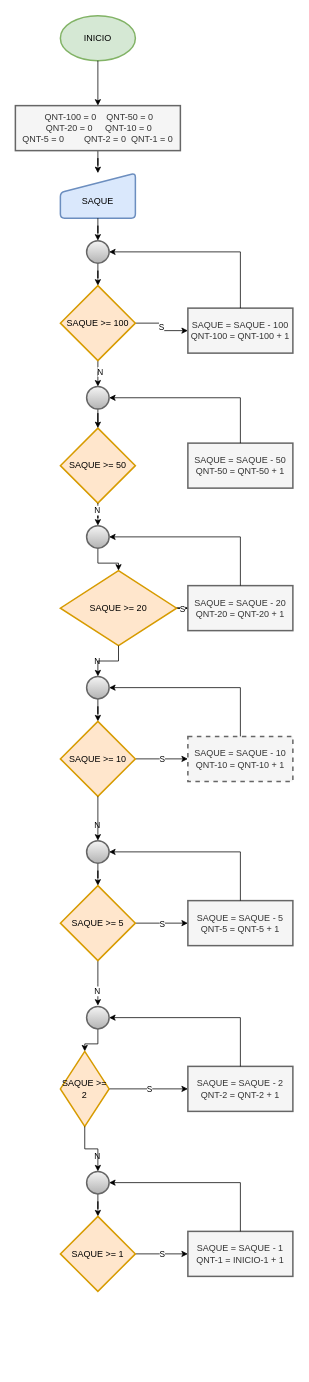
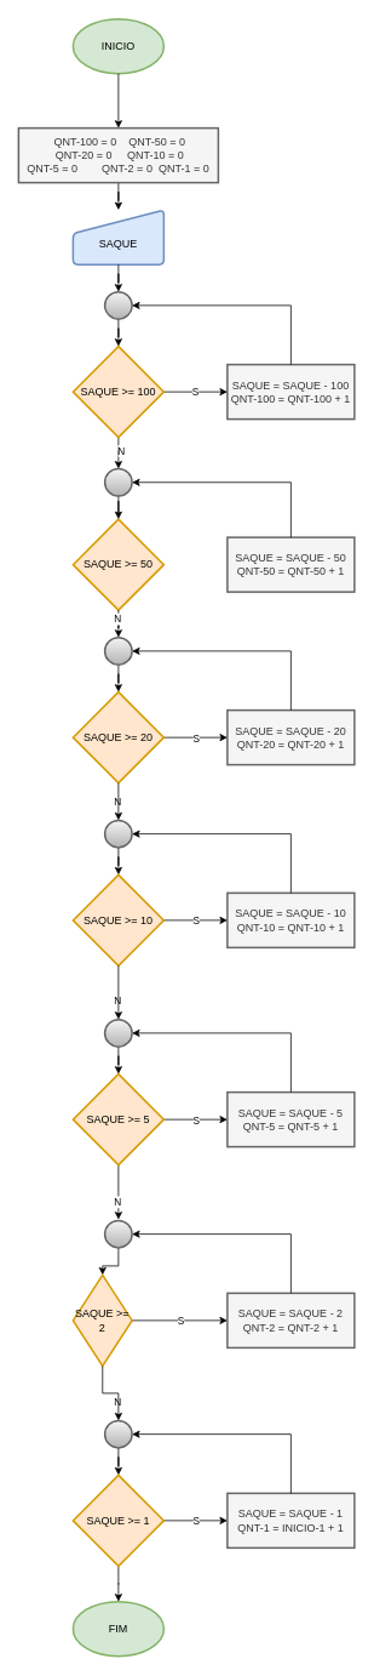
  <mxCell id="0" />
  <mxCell id="1" parent="0" />
  <mxCell id="2" value="" style="edgeStyle=orthogonalEdgeStyle;rounded=0;orthogonalLoop=1;jettySize=auto;html=1;" edge="1" parent="1" source="12" target="5"><mxGeometry relative="1" as="geometry" /></mxCell>
  <mxCell id="3" value="INICIO" style="strokeWidth=2;html=1;shape=mxgraph.flowchart.start_1;whiteSpace=wrap;fillColor=#d5e8d4;strokeColor=#82b366;" vertex="1" parent="1"><mxGeometry x="80" y="20" width="100" height="60" as="geometry" /></mxCell>
  <mxCell id="4" value="" style="edgeStyle=orthogonalEdgeStyle;rounded=0;orthogonalLoop=1;jettySize=auto;html=1;" edge="1" parent="1" source="23" target="9"><mxGeometry relative="1" as="geometry" /></mxCell>
  <mxCell id="5" value="&lt;div&gt;&lt;br&gt;&lt;/div&gt;SAQUE" style="html=1;strokeWidth=2;shape=manualInput;whiteSpace=wrap;rounded=1;size=26;arcSize=11;fillColor=#dae8fc;strokeColor=#6c8ebf;" vertex="1" parent="1"><mxGeometry x="80" y="230" width="100" height="60" as="geometry" /></mxCell>
  <mxCell id="6" value="S" style="edgeStyle=orthogonalEdgeStyle;rounded=0;orthogonalLoop=1;jettySize=auto;html=1;exitX=1;exitY=0.5;exitDx=0;exitDy=0;exitPerimeter=0;entryX=0;entryY=0.5;entryDx=0;entryDy=0;" edge="1" parent="1" source="9" target="10"><mxGeometry relative="1" as="geometry" /></mxCell>
  <mxCell id="7" value="" style="edgeStyle=orthogonalEdgeStyle;rounded=0;orthogonalLoop=1;jettySize=auto;html=1;" edge="1" parent="1" source="9" target="21"><mxGeometry relative="1" as="geometry" /></mxCell>
  <mxCell id="8" value="N" style="edgeLabel;html=1;align=center;verticalAlign=middle;resizable=0;points=[];" vertex="1" connectable="0" parent="7"><mxGeometry x="-0.376" y="2" relative="1" as="geometry"><mxPoint as="offset" /></mxGeometry></mxCell>
  <mxCell id="9" value="SAQUE &amp;gt;= 100" style="strokeWidth=2;html=1;shape=mxgraph.flowchart.decision;whiteSpace=wrap;fillColor=#ffe6cc;strokeColor=#d79b00;" vertex="1" parent="1"><mxGeometry x="80" y="380" width="100" height="100" as="geometry" /></mxCell>
- <mxCell id="10" value="SAQUE = SAQUE - 100&lt;div&gt;QNT-100 = QNT-100 + 1&lt;/div&gt;" style="whiteSpace=wrap;html=1;fillColor=#f5f5f5;strokeColor=#666666;strokeWidth=2;fontColor=#333333;" vertex="1" parent="1"><mxGeometry x="250" y="410" width="140" height="60" as="geometry" /></mxCell>
+ <mxCell id="10" value="SAQUE = SAQUE - 100&lt;div&gt;QNT-100 = QNT-100 + 1&lt;/div&gt;" style="whiteSpace=wrap;html=1;fillColor=#f5f5f5;strokeColor=#666666;strokeWidth=2;fontColor=#333333;" vertex="1" parent="1"><mxGeometry x="250" y="400" width="140" height="60" as="geometry" /></mxCell>
  <mxCell id="11" value="" style="edgeStyle=orthogonalEdgeStyle;rounded=0;orthogonalLoop=1;jettySize=auto;html=1;" edge="1" parent="1" source="3" target="12"><mxGeometry relative="1" as="geometry"><mxPoint x="130" y="170" as="sourcePoint" /><mxPoint x="130" y="280" as="targetPoint" /></mxGeometry></mxCell>
  <mxCell id="12" value="&lt;div&gt;&amp;nbsp;QNT-100 = 0&amp;nbsp; &amp;nbsp;&amp;nbsp;&lt;span style=&quot;background-color: transparent; color: light-dark(rgb(51, 51, 51), rgb(193, 193, 193));&quot;&gt;QNT-50 = 0&lt;/span&gt;&lt;/div&gt;&lt;div&gt;&amp;nbsp;QNT-20 = 0&amp;nbsp; &amp;nbsp; &amp;nbsp;&lt;span style=&quot;background-color: transparent; color: light-dark(rgb(51, 51, 51), rgb(193, 193, 193));&quot;&gt;QNT-10 = 0&lt;/span&gt;&lt;/div&gt;&lt;div&gt;QNT-5 = 0&amp;nbsp; &amp;nbsp; &amp;nbsp; &amp;nbsp;&amp;nbsp;&lt;span style=&quot;background-color: transparent; color: light-dark(rgb(51, 51, 51), rgb(193, 193, 193));&quot;&gt;QNT-2 = 0&amp;nbsp;&amp;nbsp;&lt;/span&gt;&lt;span style=&quot;background-color: transparent; color: light-dark(rgb(51, 51, 51), rgb(193, 193, 193));&quot;&gt;QNT-1 = 0&lt;/span&gt;&lt;/div&gt;" style="whiteSpace=wrap;html=1;fillColor=#f5f5f5;strokeColor=#666666;strokeWidth=2;fontColor=#333333;" vertex="1" parent="1"><mxGeometry x="20" y="140" width="220" height="60" as="geometry" /></mxCell>
  <mxCell id="13" value="" style="edgeStyle=orthogonalEdgeStyle;rounded=0;orthogonalLoop=1;jettySize=auto;html=1;" edge="1" parent="1" source="26" target="18"><mxGeometry relative="1" as="geometry" /></mxCell>
  <mxCell id="14" value="SAQUE &amp;gt;= 50" style="strokeWidth=2;html=1;shape=mxgraph.flowchart.decision;whiteSpace=wrap;fillColor=#ffe6cc;strokeColor=#d79b00;" vertex="1" parent="1"><mxGeometry x="80" y="570" width="100" height="100" as="geometry" /></mxCell>
  <mxCell id="15" value="SAQUE = SAQUE - 50&lt;div&gt;QNT-50 = QNT-50 + 1&lt;/div&gt;" style="whiteSpace=wrap;html=1;fillColor=#f5f5f5;strokeColor=#666666;strokeWidth=2;fontColor=#333333;" vertex="1" parent="1"><mxGeometry x="250" y="590" width="140" height="60" as="geometry" /></mxCell>
  <mxCell id="16" value="" style="edgeStyle=orthogonalEdgeStyle;rounded=0;orthogonalLoop=1;jettySize=auto;html=1;" edge="1" parent="1" source="18" target="19"><mxGeometry relative="1" as="geometry" /></mxCell>
  <mxCell id="17" value="S" style="edgeLabel;html=1;align=center;verticalAlign=middle;resizable=0;points=[];" vertex="1" connectable="0" parent="16"><mxGeometry x="0.006" relative="1" as="geometry"><mxPoint as="offset" /></mxGeometry></mxCell>
- <mxCell id="18" value="SAQUE &amp;gt;= 20" style="strokeWidth=2;html=1;shape=mxgraph.flowchart.decision;whiteSpace=wrap;fillColor=#ffe6cc;strokeColor=#d79b00;" vertex="1" parent="1"><mxGeometry x="80" y="760" width="155" height="100" as="geometry" /></mxCell>
+ <mxCell id="18" value="SAQUE &amp;gt;= 20" style="strokeWidth=2;html=1;shape=mxgraph.flowchart.decision;whiteSpace=wrap;fillColor=#ffe6cc;strokeColor=#d79b00;" vertex="1" parent="1"><mxGeometry x="80" y="760" width="100" height="100" as="geometry" /></mxCell>
  <mxCell id="19" value="SAQUE = SAQUE - 20&lt;div&gt;QNT-20 = QNT-20 + 1&lt;/div&gt;" style="whiteSpace=wrap;html=1;fillColor=#f5f5f5;strokeColor=#666666;strokeWidth=2;fontColor=#333333;" vertex="1" parent="1"><mxGeometry x="250" y="780" width="140" height="60" as="geometry" /></mxCell>
  <mxCell id="20" value="" style="edgeStyle=orthogonalEdgeStyle;rounded=0;orthogonalLoop=1;jettySize=auto;html=1;" edge="1" parent="1" source="21" target="14"><mxGeometry relative="1" as="geometry" /></mxCell>
  <mxCell id="21" value="" style="strokeWidth=2;html=1;shape=mxgraph.flowchart.start_2;whiteSpace=wrap;fillColor=#f5f5f5;gradientColor=#b3b3b3;strokeColor=#666666;" vertex="1" parent="1"><mxGeometry x="115" y="514.5" width="30" height="30" as="geometry" /></mxCell>
  <mxCell id="22" value="" style="edgeStyle=orthogonalEdgeStyle;rounded=0;orthogonalLoop=1;jettySize=auto;html=1;" edge="1" parent="1" source="5" target="23"><mxGeometry relative="1" as="geometry"><mxPoint x="130" y="340" as="sourcePoint" /><mxPoint x="130" y="380" as="targetPoint" /></mxGeometry></mxCell>
  <mxCell id="23" value="" style="strokeWidth=2;html=1;shape=mxgraph.flowchart.start_2;whiteSpace=wrap;fillColor=#f5f5f5;gradientColor=#b3b3b3;strokeColor=#666666;" vertex="1" parent="1"><mxGeometry x="115" y="320" width="30" height="30" as="geometry" /></mxCell>
  <mxCell id="24" value="" style="edgeStyle=orthogonalEdgeStyle;rounded=0;orthogonalLoop=1;jettySize=auto;html=1;" edge="1" parent="1" source="14" target="26"><mxGeometry relative="1" as="geometry"><mxPoint x="130" y="670" as="sourcePoint" /><mxPoint x="130" y="760" as="targetPoint" /></mxGeometry></mxCell>
  <mxCell id="25" value="N" style="edgeLabel;html=1;align=center;verticalAlign=middle;resizable=0;points=[];" vertex="1" connectable="0" parent="24"><mxGeometry x="-0.632" y="-2" relative="1" as="geometry"><mxPoint as="offset" /></mxGeometry></mxCell>
  <mxCell id="26" value="" style="strokeWidth=2;html=1;shape=mxgraph.flowchart.start_2;whiteSpace=wrap;fillColor=#f5f5f5;gradientColor=#b3b3b3;strokeColor=#666666;" vertex="1" parent="1"><mxGeometry x="115" y="700" width="30" height="30" as="geometry" /></mxCell>
  <mxCell id="27" style="edgeStyle=orthogonalEdgeStyle;rounded=0;orthogonalLoop=1;jettySize=auto;html=1;exitX=0.5;exitY=0;exitDx=0;exitDy=0;entryX=1;entryY=0.5;entryDx=0;entryDy=0;entryPerimeter=0;" edge="1" parent="1" source="10" target="23"><mxGeometry relative="1" as="geometry" /></mxCell>
  <mxCell id="28" style="edgeStyle=orthogonalEdgeStyle;rounded=0;orthogonalLoop=1;jettySize=auto;html=1;exitX=0.5;exitY=0;exitDx=0;exitDy=0;entryX=1;entryY=0.5;entryDx=0;entryDy=0;entryPerimeter=0;" edge="1" parent="1" source="15" target="21"><mxGeometry relative="1" as="geometry" /></mxCell>
  <mxCell id="29" style="edgeStyle=orthogonalEdgeStyle;rounded=0;orthogonalLoop=1;jettySize=auto;html=1;exitX=0.5;exitY=0;exitDx=0;exitDy=0;entryX=1;entryY=0.5;entryDx=0;entryDy=0;entryPerimeter=0;" edge="1" parent="1" source="19" target="26"><mxGeometry relative="1" as="geometry" /></mxCell>
  <mxCell id="30" value="" style="edgeStyle=orthogonalEdgeStyle;rounded=0;orthogonalLoop=1;jettySize=auto;html=1;" edge="1" parent="1" source="36" target="33"><mxGeometry relative="1" as="geometry" /></mxCell>
  <mxCell id="31" value="" style="edgeStyle=orthogonalEdgeStyle;rounded=0;orthogonalLoop=1;jettySize=auto;html=1;" edge="1" parent="1" source="33" target="34"><mxGeometry relative="1" as="geometry" /></mxCell>
  <mxCell id="32" value="S" style="edgeLabel;html=1;align=center;verticalAlign=middle;resizable=0;points=[];" vertex="1" connectable="0" parent="31"><mxGeometry x="0.006" relative="1" as="geometry"><mxPoint as="offset" /></mxGeometry></mxCell>
  <mxCell id="33" value="SAQUE &amp;gt;= 10" style="strokeWidth=2;html=1;shape=mxgraph.flowchart.decision;whiteSpace=wrap;fillColor=#ffe6cc;strokeColor=#d79b00;" vertex="1" parent="1"><mxGeometry x="80" y="961" width="100" height="100" as="geometry" /></mxCell>
- <mxCell id="34" value="SAQUE = SAQUE - 10&lt;div&gt;QNT-10 = QNT-10 + 1&lt;/div&gt;" style="whiteSpace=wrap;html=1;fillColor=#f5f5f5;strokeColor=#666666;strokeWidth=2;fontColor=#333333;dashed=1;" vertex="1" parent="1"><mxGeometry x="250" y="981" width="140" height="60" as="geometry" /></mxCell>
+ <mxCell id="34" value="SAQUE = SAQUE - 10&lt;div&gt;QNT-10 = QNT-10 + 1&lt;/div&gt;" style="whiteSpace=wrap;html=1;fillColor=#f5f5f5;strokeColor=#666666;strokeWidth=2;fontColor=#333333;" vertex="1" parent="1"><mxGeometry x="250" y="981" width="140" height="60" as="geometry" /></mxCell>
  <mxCell id="35" value="N" style="edgeLabel;html=1;align=center;verticalAlign=middle;resizable=0;points=[];" vertex="1" connectable="0" parent="1"><mxGeometry x="128" y="880" as="geometry" /></mxCell>
  <mxCell id="36" value="" style="strokeWidth=2;html=1;shape=mxgraph.flowchart.start_2;whiteSpace=wrap;fillColor=#f5f5f5;gradientColor=#b3b3b3;strokeColor=#666666;" vertex="1" parent="1"><mxGeometry x="115" y="901" width="30" height="30" as="geometry" /></mxCell>
  <mxCell id="37" style="edgeStyle=orthogonalEdgeStyle;rounded=0;orthogonalLoop=1;jettySize=auto;html=1;exitX=0.5;exitY=0;exitDx=0;exitDy=0;entryX=1;entryY=0.5;entryDx=0;entryDy=0;entryPerimeter=0;" edge="1" parent="1" source="34" target="36"><mxGeometry relative="1" as="geometry" /></mxCell>
  <mxCell id="38" value="" style="edgeStyle=orthogonalEdgeStyle;rounded=0;orthogonalLoop=1;jettySize=auto;html=1;" edge="1" parent="1" source="45" target="42"><mxGeometry relative="1" as="geometry" /></mxCell>
  <mxCell id="39" value="" style="edgeStyle=orthogonalEdgeStyle;rounded=0;orthogonalLoop=1;jettySize=auto;html=1;" edge="1" parent="1" source="42" target="43"><mxGeometry relative="1" as="geometry" /></mxCell>
  <mxCell id="40" value="S" style="edgeLabel;html=1;align=center;verticalAlign=middle;resizable=0;points=[];" vertex="1" connectable="0" parent="39"><mxGeometry x="0.006" relative="1" as="geometry"><mxPoint as="offset" /></mxGeometry></mxCell>
  <mxCell id="41" style="edgeStyle=orthogonalEdgeStyle;rounded=0;orthogonalLoop=1;jettySize=auto;html=1;exitX=0.5;exitY=1;exitDx=0;exitDy=0;exitPerimeter=0;" edge="1" parent="1" source="42"><mxGeometry relative="1" as="geometry"><mxPoint x="130" y="1340" as="targetPoint" /></mxGeometry></mxCell>
  <mxCell id="42" value="SAQUE &amp;gt;= 5" style="strokeWidth=2;html=1;shape=mxgraph.flowchart.decision;whiteSpace=wrap;fillColor=#ffe6cc;strokeColor=#d79b00;" vertex="1" parent="1"><mxGeometry x="80" y="1180" width="100" height="100" as="geometry" /></mxCell>
  <mxCell id="43" value="SAQUE = SAQUE - 5&lt;div&gt;QNT-5 = QNT-5 + 1&lt;/div&gt;" style="whiteSpace=wrap;html=1;fillColor=#f5f5f5;strokeColor=#666666;strokeWidth=2;fontColor=#333333;" vertex="1" parent="1"><mxGeometry x="250" y="1200" width="140" height="60" as="geometry" /></mxCell>
  <mxCell id="44" value="N" style="edgeLabel;html=1;align=center;verticalAlign=middle;resizable=0;points=[];" vertex="1" connectable="0" parent="1"><mxGeometry x="128" y="1099" as="geometry" /></mxCell>
  <mxCell id="45" value="" style="strokeWidth=2;html=1;shape=mxgraph.flowchart.start_2;whiteSpace=wrap;fillColor=#f5f5f5;gradientColor=#b3b3b3;strokeColor=#666666;" vertex="1" parent="1"><mxGeometry x="115" y="1120" width="30" height="30" as="geometry" /></mxCell>
  <mxCell id="46" style="edgeStyle=orthogonalEdgeStyle;rounded=0;orthogonalLoop=1;jettySize=auto;html=1;exitX=0.5;exitY=0;exitDx=0;exitDy=0;entryX=1;entryY=0.5;entryDx=0;entryDy=0;entryPerimeter=0;" edge="1" parent="1" source="43" target="45"><mxGeometry relative="1" as="geometry" /></mxCell>
  <mxCell id="47" value="" style="edgeStyle=orthogonalEdgeStyle;rounded=0;orthogonalLoop=1;jettySize=auto;html=1;" edge="1" parent="1" source="53" target="50"><mxGeometry relative="1" as="geometry" /></mxCell>
  <mxCell id="48" value="" style="edgeStyle=orthogonalEdgeStyle;rounded=0;orthogonalLoop=1;jettySize=auto;html=1;" edge="1" parent="1" source="50" target="51"><mxGeometry relative="1" as="geometry" /></mxCell>
  <mxCell id="49" value="S" style="edgeLabel;html=1;align=center;verticalAlign=middle;resizable=0;points=[];" vertex="1" connectable="0" parent="48"><mxGeometry x="0.006" relative="1" as="geometry"><mxPoint as="offset" /></mxGeometry></mxCell>
  <mxCell id="50" value="SAQUE &amp;gt;= 2" style="strokeWidth=2;html=1;shape=mxgraph.flowchart.decision;whiteSpace=wrap;fillColor=#ffe6cc;strokeColor=#d79b00;" vertex="1" parent="1"><mxGeometry x="80" y="1401" width="65" height="100" as="geometry" /></mxCell>
  <mxCell id="51" value="SAQUE = SAQUE - 2&lt;div&gt;QNT-2 = QNT-2 + 1&lt;/div&gt;" style="whiteSpace=wrap;html=1;fillColor=#f5f5f5;strokeColor=#666666;strokeWidth=2;fontColor=#333333;" vertex="1" parent="1"><mxGeometry x="250" y="1421" width="140" height="60" as="geometry" /></mxCell>
  <mxCell id="52" value="N" style="edgeLabel;html=1;align=center;verticalAlign=middle;resizable=0;points=[];" vertex="1" connectable="0" parent="1"><mxGeometry x="128" y="1320" as="geometry" /></mxCell>
  <mxCell id="53" value="" style="strokeWidth=2;html=1;shape=mxgraph.flowchart.start_2;whiteSpace=wrap;fillColor=#f5f5f5;gradientColor=#b3b3b3;strokeColor=#666666;" vertex="1" parent="1"><mxGeometry x="115" y="1341" width="30" height="30" as="geometry" /></mxCell>
  <mxCell id="54" style="edgeStyle=orthogonalEdgeStyle;rounded=0;orthogonalLoop=1;jettySize=auto;html=1;exitX=0.5;exitY=0;exitDx=0;exitDy=0;entryX=1;entryY=0.5;entryDx=0;entryDy=0;entryPerimeter=0;" edge="1" parent="1" source="51" target="53"><mxGeometry relative="1" as="geometry" /></mxCell>
  <mxCell id="55" value="" style="edgeStyle=orthogonalEdgeStyle;rounded=0;orthogonalLoop=1;jettySize=auto;html=1;" edge="1" parent="1" source="62" target="59"><mxGeometry relative="1" as="geometry" /></mxCell>
  <mxCell id="56" value="" style="edgeStyle=orthogonalEdgeStyle;rounded=0;orthogonalLoop=1;jettySize=auto;html=1;" edge="1" parent="1" source="59" target="60"><mxGeometry relative="1" as="geometry" /></mxCell>
  <mxCell id="57" value="S" style="edgeLabel;html=1;align=center;verticalAlign=middle;resizable=0;points=[];" vertex="1" connectable="0" parent="56"><mxGeometry x="0.006" relative="1" as="geometry"><mxPoint as="offset" /></mxGeometry></mxCell>
+ <mxCell id="58" value="" style="edgeStyle=orthogonalEdgeStyle;rounded=0;orthogonalLoop=1;jettySize=auto;html=1;" edge="1" parent="1" source="59" target="67"><mxGeometry relative="1" as="geometry" /></mxCell>
  <mxCell id="59" value="SAQUE &amp;gt;= 1" style="strokeWidth=2;html=1;shape=mxgraph.flowchart.decision;whiteSpace=wrap;fillColor=#ffe6cc;strokeColor=#d79b00;" vertex="1" parent="1"><mxGeometry x="80" y="1621" width="100" height="100" as="geometry" /></mxCell>
  <mxCell id="60" value="SAQUE = SAQUE - 1&lt;div&gt;QNT-1 = INICIO-1 + 1&lt;/div&gt;" style="whiteSpace=wrap;html=1;fillColor=#f5f5f5;strokeColor=#666666;strokeWidth=2;fontColor=#333333;" vertex="1" parent="1"><mxGeometry x="250" y="1641" width="140" height="60" as="geometry" /></mxCell>
  <mxCell id="61" value="N" style="edgeLabel;html=1;align=center;verticalAlign=middle;resizable=0;points=[];" vertex="1" connectable="0" parent="1"><mxGeometry x="128" y="1540" as="geometry" /></mxCell>
  <mxCell id="62" value="" style="strokeWidth=2;html=1;shape=mxgraph.flowchart.start_2;whiteSpace=wrap;fillColor=#f5f5f5;gradientColor=#b3b3b3;strokeColor=#666666;" vertex="1" parent="1"><mxGeometry x="115" y="1561" width="30" height="30" as="geometry" /></mxCell>
  <mxCell id="63" style="edgeStyle=orthogonalEdgeStyle;rounded=0;orthogonalLoop=1;jettySize=auto;html=1;exitX=0.5;exitY=0;exitDx=0;exitDy=0;entryX=1;entryY=0.5;entryDx=0;entryDy=0;entryPerimeter=0;" edge="1" parent="1" source="60" target="62"><mxGeometry relative="1" as="geometry" /></mxCell>
  <mxCell id="64" style="edgeStyle=orthogonalEdgeStyle;rounded=0;orthogonalLoop=1;jettySize=auto;html=1;exitX=0.5;exitY=1;exitDx=0;exitDy=0;exitPerimeter=0;entryX=0.5;entryY=0;entryDx=0;entryDy=0;entryPerimeter=0;" edge="1" parent="1" source="18" target="36"><mxGeometry relative="1" as="geometry" /></mxCell>
  <mxCell id="65" style="edgeStyle=orthogonalEdgeStyle;rounded=0;orthogonalLoop=1;jettySize=auto;html=1;exitX=0.5;exitY=1;exitDx=0;exitDy=0;exitPerimeter=0;entryX=0.5;entryY=0;entryDx=0;entryDy=0;entryPerimeter=0;" edge="1" parent="1" source="33" target="45"><mxGeometry relative="1" as="geometry" /></mxCell>
  <mxCell id="66" style="edgeStyle=orthogonalEdgeStyle;rounded=0;orthogonalLoop=1;jettySize=auto;html=1;exitX=0.5;exitY=1;exitDx=0;exitDy=0;exitPerimeter=0;entryX=0.5;entryY=0;entryDx=0;entryDy=0;entryPerimeter=0;" edge="1" parent="1" source="50" target="62"><mxGeometry relative="1" as="geometry" /></mxCell>
+ <mxCell id="67" value="FIM" style="strokeWidth=2;html=1;shape=mxgraph.flowchart.start_1;whiteSpace=wrap;fillColor=#d5e8d4;strokeColor=#82b366;" vertex="1" parent="1"><mxGeometry x="80" y="1760" width="100" height="60" as="geometry" /></mxCell>
